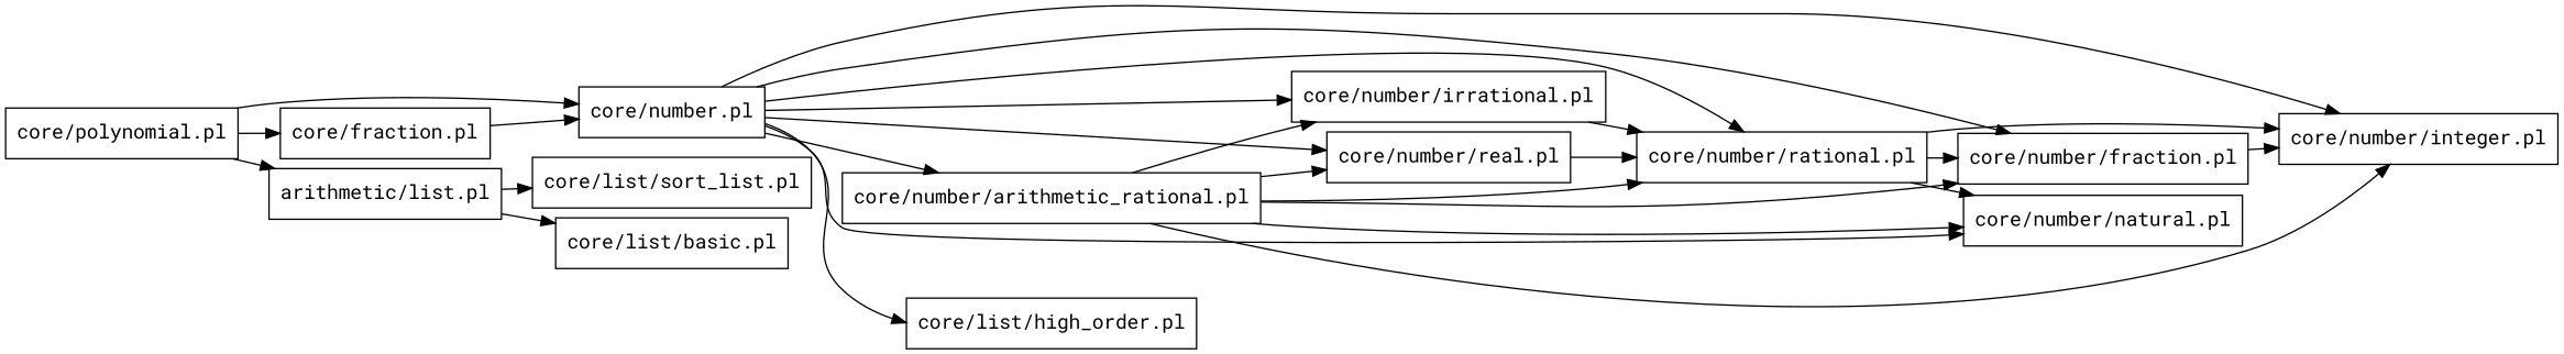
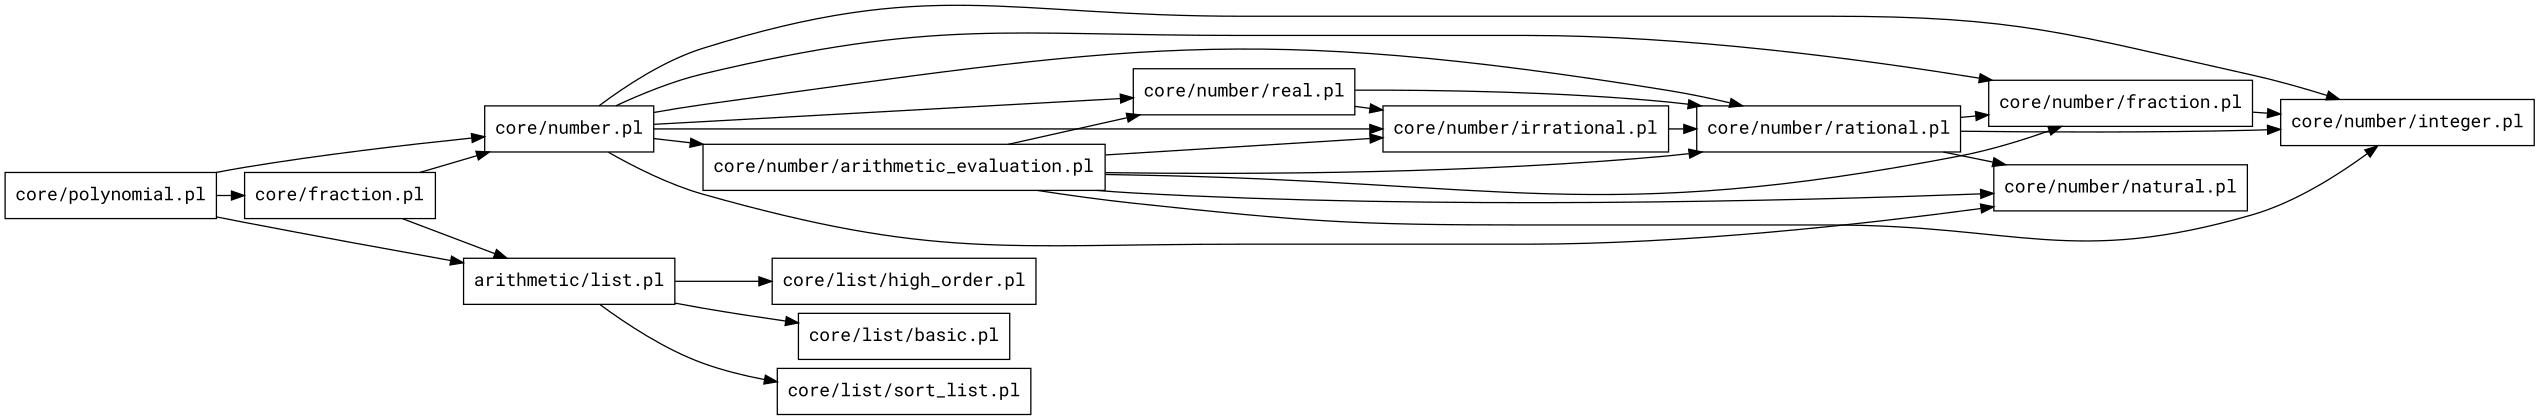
  digraph {
    fontname="Roboto Mono"
    nodesep=0.1
    rankdir=LR
    ranksep=0.3
    node [fontname="Roboto Mono" shape=rectangle]
    edge [fontname="Roboto Mono"]
    n1 [label="core/fraction.pl"]
    "core/polynomial.pl"
    "core/number.pl"
    n4 [label="arithmetic/list.pl"]
    "core/number/rational.pl"
    "core/number/integer.pl"
    "core/number/natural.pl"
    "core/number/fraction.pl"
    "core/number/irrational.pl"
    "core/number/real.pl"
-   "core/number/arithmetic_evaluation.pl" [label="core/number/arithmetic_rational.pl"]
+   "core/number/arithmetic_evaluation.pl"
    "core/list/sort_list.pl"
    "core/list/high_order.pl"
    "core/list/basic.pl"
    n1 -> "core/number.pl"
+   n1 -> n4
    "core/polynomial.pl" -> n1
    "core/polynomial.pl" -> "core/number.pl"
    "core/polynomial.pl" -> n4
    "core/number.pl" -> "core/number/rational.pl"
    "core/number.pl" -> "core/number/integer.pl"
    "core/number.pl" -> "core/number/natural.pl"
    "core/number.pl" -> "core/number/fraction.pl"
    "core/number.pl" -> "core/number/irrational.pl"
    "core/number.pl" -> "core/number/real.pl"
    "core/number.pl" -> "core/number/arithmetic_evaluation.pl"
    n4 -> "core/list/sort_list.pl"
-   "core/number.pl" -> "core/list/high_order.pl"
+   n4 -> "core/list/high_order.pl"
    n4 -> "core/list/basic.pl"
    "core/number/rational.pl" -> "core/number/integer.pl"
    "core/number/rational.pl" -> "core/number/natural.pl"
    "core/number/rational.pl" -> "core/number/fraction.pl"
    "core/number/fraction.pl" -> "core/number/integer.pl"
    "core/number/irrational.pl" -> "core/number/rational.pl"
    "core/number/real.pl" -> "core/number/rational.pl"
+   "core/number/real.pl" -> "core/number/irrational.pl"
    "core/number/arithmetic_evaluation.pl" -> "core/number/rational.pl"
    "core/number/arithmetic_evaluation.pl" -> "core/number/integer.pl"
    "core/number/arithmetic_evaluation.pl" -> "core/number/natural.pl"
    "core/number/arithmetic_evaluation.pl" -> "core/number/fraction.pl"
    "core/number/arithmetic_evaluation.pl" -> "core/number/irrational.pl"
    "core/number/arithmetic_evaluation.pl" -> "core/number/real.pl"
  }
